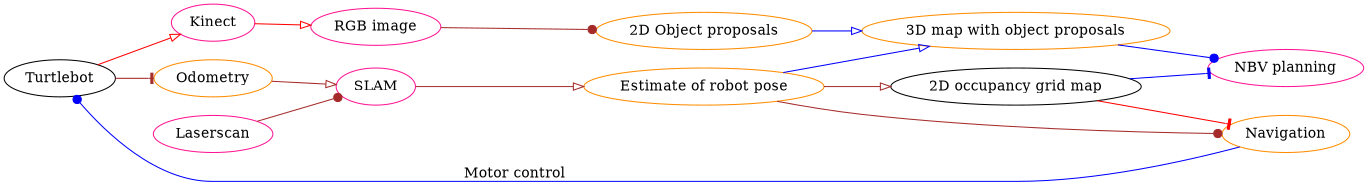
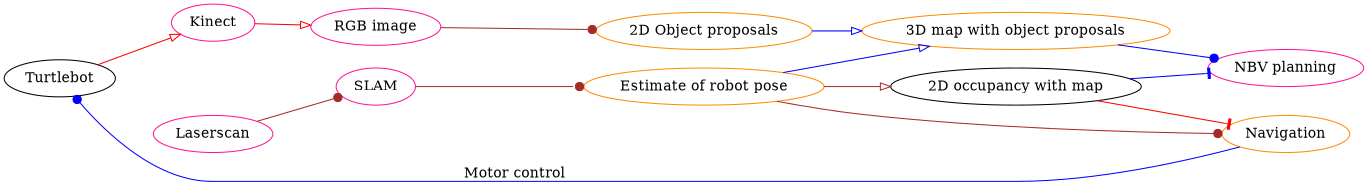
  digraph {
    rankdir=LR
    node [color=deeppink]
    edge [arrowhead=onormal color=brown]
    Turtlebot [color=black]
    Kinect
-   Odometry [color=darkorange]
    "RGB image"
    SLAM
    "2D Object proposals" [color=darkorange]
    "Estimate of robot pose" [color=darkorange]
    "3D map with object proposals" [color=darkorange]
    Laserscan
    "NBV planning"
-   "2D occupancy grid map" [color=black]
+   "2D occupancy grid map" [color=black label="2D occupancy with map"]
    Navigation [color=darkorange]
    Turtlebot -> Kinect [color=red]
-   Turtlebot -> Odometry [arrowhead=tee]
    Kinect -> "RGB image" [color=red]
-   Odometry -> SLAM
    "RGB image" -> "2D Object proposals" [arrowhead=dot]
-   SLAM -> "Estimate of robot pose"
+   SLAM -> "Estimate of robot pose" [arrowhead=dot]
    "2D Object proposals" -> "3D map with object proposals" [color=blue]
    "Estimate of robot pose" -> "3D map with object proposals" [color=blue]
    "Estimate of robot pose" -> "2D occupancy grid map"
    "Estimate of robot pose" -> Navigation [arrowhead=dot]
    "3D map with object proposals" -> "NBV planning" [arrowhead=dot color=blue]
    Laserscan -> SLAM [arrowhead=dot]
    "2D occupancy grid map" -> "NBV planning" [arrowhead=tee color=blue]
    "2D occupancy grid map" -> Navigation [arrowhead=tee color=red]
    Navigation -> Turtlebot [arrowhead=dot color=blue label=" Motor control"]
  }
